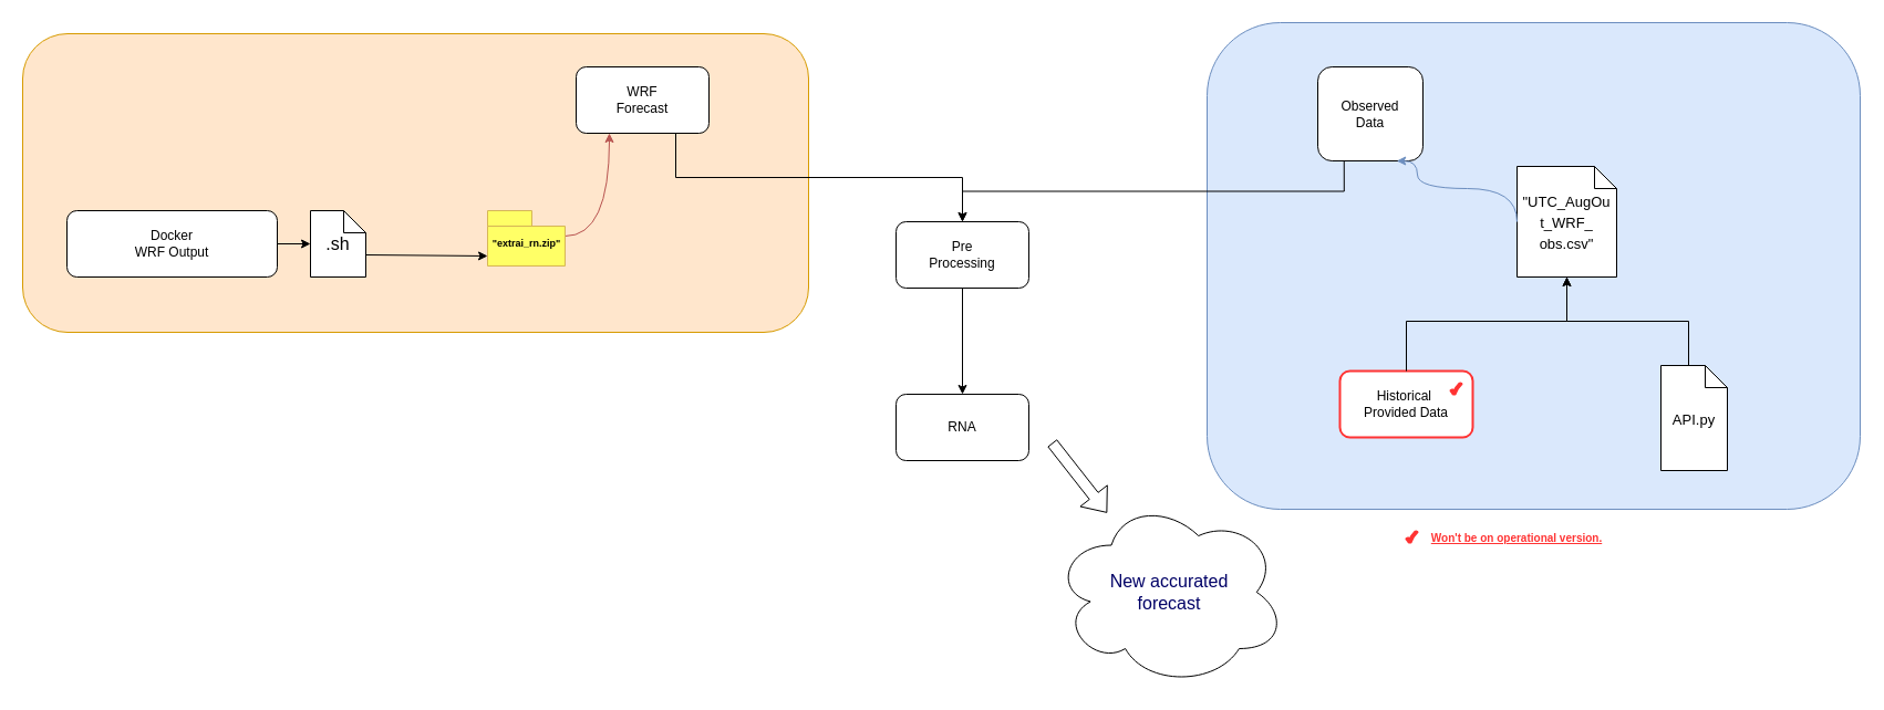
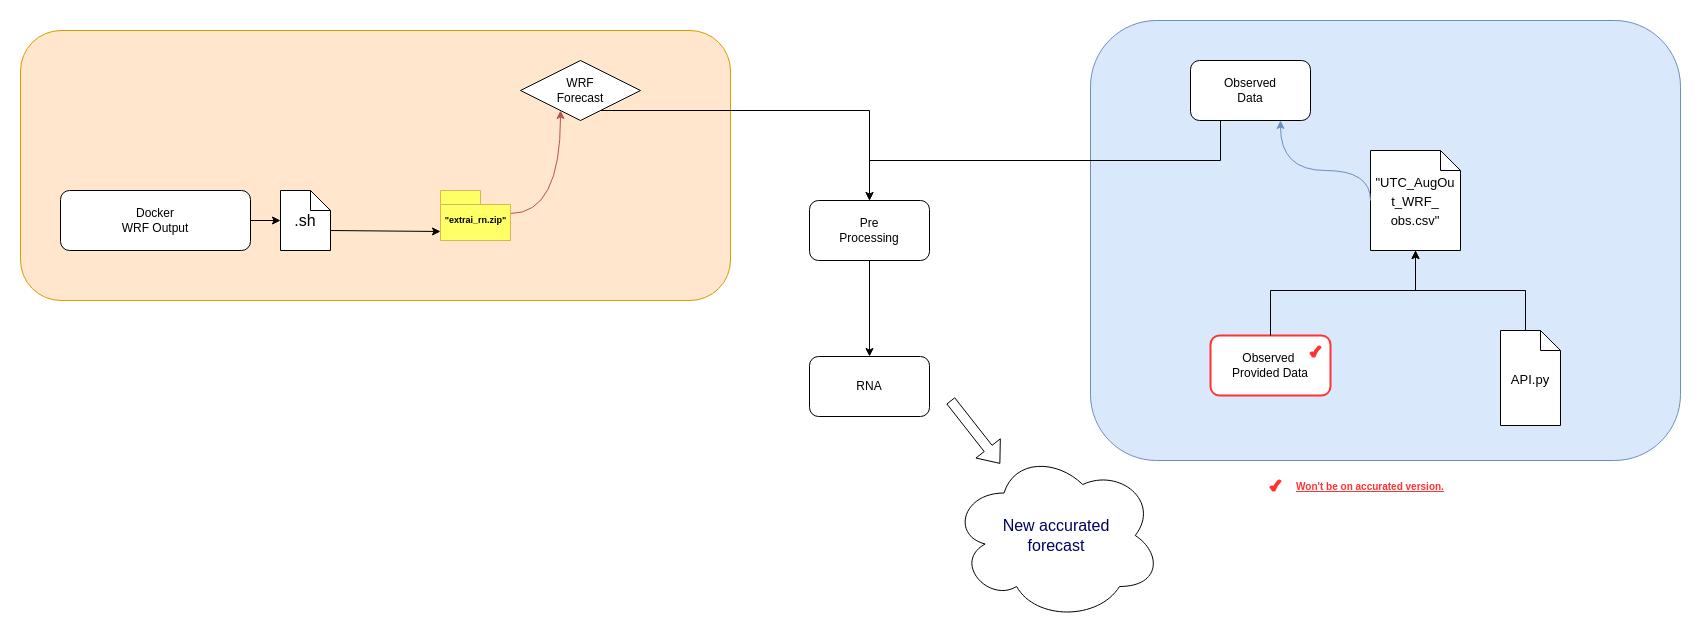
  <mxCell id="0" />
  <mxCell id="1" parent="0" />
  <mxCell id="2" value="" style="rounded=1;whiteSpace=wrap;html=1;fontSize=16;fillColor=#dae8fc;strokeColor=#6c8ebf;" vertex="1" parent="1"><mxGeometry x="1090" y="20" width="590" height="440" as="geometry" /></mxCell>
  <mxCell id="3" value="" style="rounded=1;whiteSpace=wrap;html=1;fontSize=16;fillColor=#ffe6cc;strokeColor=#d79b00;" vertex="1" parent="1"><mxGeometry x="20" y="30" width="710" height="270" as="geometry" /></mxCell>
- <mxCell id="4" style="edgeStyle=orthogonalEdgeStyle;rounded=0;orthogonalLoop=1;jettySize=auto;html=1;exitX=0.75;exitY=1;exitDx=0;exitDy=0;entryX=0.5;entryY=0;entryDx=0;entryDy=0;fontSize=16;fontColor=#000066;elbow=vertical;" edge="1" parent="1" source="6" target="9"><mxGeometry relative="1" as="geometry" /></mxCell>
+ <mxCell id="4" style="edgeStyle=orthogonalEdgeStyle;rounded=0;orthogonalLoop=1;jettySize=auto;html=1;exitX=0.75;exitY=1;exitDx=0;exitDy=0;entryX=0.5;entryY=0;entryDx=0;entryDy=0;fontSize=16;fontColor=#000066;elbow=vertical;endArrow=open;" edge="1" parent="1" source="6" target="9"><mxGeometry relative="1" as="geometry" /></mxCell>
  <mxCell id="5" style="edgeStyle=orthogonalEdgeStyle;rounded=0;orthogonalLoop=1;jettySize=auto;html=1;exitX=0.25;exitY=1;exitDx=0;exitDy=0;fontSize=16;fontColor=#000066;elbow=vertical;" edge="1" parent="1" source="7" target="9"><mxGeometry relative="1" as="geometry" /></mxCell>
- <mxCell id="6" value="WRF &lt;br&gt;Forecast" style="rounded=1;whiteSpace=wrap;html=1;" vertex="1" parent="1"><mxGeometry x="520" y="60" width="120" height="60" as="geometry" /></mxCell>
- <mxCell id="7" value="Observed &lt;br&gt;Data" style="rounded=1;whiteSpace=wrap;html=1;" vertex="1" parent="1"><mxGeometry x="1190" y="60" width="95" height="85" as="geometry" /></mxCell>
+ <mxCell id="6" value="WRF &lt;br&gt;Forecast" style="rhombus;whiteSpace=wrap;html=1;" vertex="1" parent="1"><mxGeometry x="520" y="60" width="120" height="60" as="geometry" /></mxCell>
+ <mxCell id="7" value="Observed &lt;br&gt;Data" style="rounded=1;whiteSpace=wrap;html=1;" vertex="1" parent="1"><mxGeometry x="1190" y="60" width="120" height="60" as="geometry" /></mxCell>
  <mxCell id="8" style="edgeStyle=none;rounded=0;orthogonalLoop=1;jettySize=auto;html=1;exitX=0.5;exitY=1;exitDx=0;exitDy=0;entryX=0.5;entryY=0;entryDx=0;entryDy=0;fontSize=16;fontColor=#000066;elbow=vertical;" edge="1" parent="1" source="9" target="10"><mxGeometry relative="1" as="geometry" /></mxCell>
  <mxCell id="9" value="Pre &lt;br&gt;Processing" style="rounded=1;whiteSpace=wrap;html=1;" vertex="1" parent="1"><mxGeometry x="809" y="200" width="120" height="60" as="geometry" /></mxCell>
  <mxCell id="10" value="RNA" style="rounded=1;whiteSpace=wrap;html=1;" vertex="1" parent="1"><mxGeometry x="809" y="356" width="120" height="60" as="geometry" /></mxCell>
  <mxCell id="11" value="" style="shape=flexArrow;endArrow=classic;html=1;rounded=0;" edge="1" parent="1" target="12"><mxGeometry width="50" height="50" relative="1" as="geometry"><mxPoint x="950" y="400" as="sourcePoint" /><mxPoint x="961" y="600" as="targetPoint" /></mxGeometry></mxCell>
  <mxCell id="12" value="&lt;font style=&quot;font-size: 16px&quot; color=&quot;#000066&quot;&gt;New accurated &lt;br&gt;forecast&lt;/font&gt;" style="ellipse;shape=cloud;whiteSpace=wrap;html=1;" vertex="1" parent="1"><mxGeometry x="951" y="450" width="210" height="170" as="geometry" /></mxCell>
  <mxCell id="13" style="edgeStyle=none;rounded=0;orthogonalLoop=1;jettySize=auto;html=1;exitX=0;exitY=0;exitDx=50;exitDy=40;exitPerimeter=0;entryX=0;entryY=0;entryDx=0;entryDy=41;entryPerimeter=0;fontSize=16;fontColor=#000066;elbow=vertical;" edge="1" parent="1" source="14" target="16"><mxGeometry relative="1" as="geometry" /></mxCell>
  <mxCell id="14" value="&lt;font color=&quot;#000000&quot;&gt;.sh&lt;/font&gt;" style="shape=note;size=20;whiteSpace=wrap;html=1;fontSize=16;fontColor=#000066;fillColor=#FFFFFF;" vertex="1" parent="1"><mxGeometry x="280" y="190" width="50" height="60" as="geometry" /></mxCell>
  <mxCell id="15" style="edgeStyle=orthogonalEdgeStyle;curved=1;rounded=0;orthogonalLoop=1;jettySize=auto;html=1;exitX=0;exitY=0;exitDx=70;exitDy=23;exitPerimeter=0;entryX=0.25;entryY=1;entryDx=0;entryDy=0;fontFamily=Helvetica;fontSize=9;fontColor=#000000;elbow=vertical;fillColor=#f8cecc;strokeColor=#b85450;" edge="1" parent="1" source="16" target="6"><mxGeometry relative="1" as="geometry" /></mxCell>
  <mxCell id="16" value="&lt;h1 style=&quot;font-size: 9px;&quot;&gt;&lt;font style=&quot;font-size: 9px;&quot; color=&quot;#000000&quot;&gt;&quot;extrai_rn.zip&quot;&lt;/font&gt;&lt;/h1&gt;" style="shape=folder;fontStyle=1;spacingTop=10;tabWidth=40;tabHeight=14;tabPosition=left;html=1;fontSize=9;fillColor=#FFFF66;strokeColor=#d6b656;" vertex="1" parent="1"><mxGeometry x="440" y="190" width="70" height="50" as="geometry" /></mxCell>
  <mxCell id="17" style="edgeStyle=none;rounded=0;orthogonalLoop=1;jettySize=auto;html=1;exitX=1;exitY=0.5;exitDx=0;exitDy=0;fontSize=16;fontColor=#000066;elbow=vertical;entryX=0;entryY=0.5;entryDx=0;entryDy=0;entryPerimeter=0;" edge="1" parent="1" source="18" target="14"><mxGeometry relative="1" as="geometry"><mxPoint x="280" y="220" as="targetPoint" /></mxGeometry></mxCell>
  <mxCell id="18" value="Docker &lt;br&gt;WRF Output" style="rounded=1;whiteSpace=wrap;html=1;" vertex="1" parent="1"><mxGeometry x="60" y="190" width="190" height="60" as="geometry" /></mxCell>
  <mxCell id="19" style="edgeStyle=none;rounded=0;orthogonalLoop=1;jettySize=auto;html=1;exitX=1;exitY=0.5;exitDx=0;exitDy=0;fontSize=16;fontColor=#000066;elbow=vertical;" edge="1" parent="1" source="18" target="18"><mxGeometry relative="1" as="geometry" /></mxCell>
  <mxCell id="20" style="edgeStyle=elbowEdgeStyle;rounded=0;orthogonalLoop=1;jettySize=auto;html=1;exitX=0;exitY=0;exitDx=25;exitDy=0;exitPerimeter=0;entryX=0.5;entryY=1;entryDx=0;entryDy=0;entryPerimeter=0;fontFamily=Helvetica;fontSize=13;fontColor=#000000;elbow=vertical;" edge="1" parent="1" source="23" target="21"><mxGeometry relative="1" as="geometry"><Array as="points"><mxPoint x="1470" y="290" /></Array></mxGeometry></mxCell>
  <mxCell id="21" value="&lt;font color=&quot;#000000&quot; style=&quot;font-size: 13px ; line-height: 1.1&quot;&gt;&quot;UTC_AugOu&lt;br&gt;t_WRF_&lt;br&gt;obs.csv&quot;&lt;/font&gt;" style="shape=note;size=20;html=1;fontSize=16;fontColor=#000066;fillColor=#FFFFFF;whiteSpace=wrap;" vertex="1" parent="1"><mxGeometry x="1370" y="150" width="90" height="100" as="geometry" /></mxCell>
- <mxCell id="22" value="Historical&amp;nbsp;&lt;br&gt;Provided Data" style="rounded=1;whiteSpace=wrap;html=1;fillColor=default;strokeColor=#FF3333;strokeWidth=2;" vertex="1" parent="1"><mxGeometry x="1210" y="335" width="120" height="60" as="geometry" /></mxCell>
+ <mxCell id="22" value="Observed&amp;nbsp;&lt;br&gt;Provided Data" style="rounded=1;whiteSpace=wrap;html=1;fillColor=default;strokeColor=#FF3333;strokeWidth=2;" vertex="1" parent="1"><mxGeometry x="1210" y="335" width="120" height="60" as="geometry" /></mxCell>
  <mxCell id="23" value="&lt;font color=&quot;#000000&quot;&gt;&lt;span style=&quot;font-size: 13px&quot;&gt;API.py&lt;/span&gt;&lt;/font&gt;" style="shape=note;size=20;html=1;fontSize=16;fontColor=#000066;fillColor=#FFFFFF;whiteSpace=wrap;" vertex="1" parent="1"><mxGeometry x="1500" y="330" width="60" height="95" as="geometry" /></mxCell>
  <mxCell id="24" style="edgeStyle=elbowEdgeStyle;rounded=0;orthogonalLoop=1;jettySize=auto;html=1;entryX=0.5;entryY=1;entryDx=0;entryDy=0;fontFamily=Helvetica;fontSize=13;fontColor=#000000;elbow=vertical;exitX=0.5;exitY=0;exitDx=0;exitDy=0;entryPerimeter=0;" edge="1" parent="1" source="22" target="21"><mxGeometry relative="1" as="geometry"><mxPoint x="1415" y="260" as="targetPoint" /><Array as="points"><mxPoint x="1350" y="290" /></Array></mxGeometry></mxCell>
  <mxCell id="25" style="edgeStyle=orthogonalEdgeStyle;curved=1;rounded=0;orthogonalLoop=1;jettySize=auto;html=1;fontFamily=Helvetica;fontSize=9;fontColor=#000000;elbow=vertical;fillColor=#dae8fc;strokeColor=#6c8ebf;entryX=0.75;entryY=1;entryDx=0;entryDy=0;exitX=0;exitY=0.5;exitDx=0;exitDy=0;exitPerimeter=0;" edge="1" parent="1" source="21" target="7"><mxGeometry relative="1" as="geometry"><mxPoint x="1280" y="233" as="sourcePoint" /><mxPoint x="1330" y="150" as="targetPoint" /><Array as="points"><mxPoint x="1370" y="170" /><mxPoint x="1280" y="170" /></Array></mxGeometry></mxCell>
  <mxCell id="26" value="" style="verticalLabelPosition=bottom;verticalAlign=top;html=1;shape=mxgraph.basic.tick;fontFamily=Helvetica;fontSize=13;fontColor=#000000;strokeColor=#FF3333;strokeWidth=2;fillColor=#FF3333;gradientColor=none;" vertex="1" parent="1"><mxGeometry x="1310" y="346" width="10" height="10" as="geometry" /></mxCell>
  <mxCell id="27" value="" style="verticalLabelPosition=bottom;verticalAlign=top;html=1;shape=mxgraph.basic.tick;fontFamily=Helvetica;fontSize=13;fontColor=#000000;strokeColor=#FF3333;strokeWidth=2;fillColor=#FF3333;gradientColor=none;" vertex="1" parent="1"><mxGeometry x="1270" y="480" width="10" height="10" as="geometry" /></mxCell>
- <mxCell id="28" value="&lt;font style=&quot;font-size: 10px&quot; color=&quot;#ff3333&quot;&gt;&lt;u&gt;&lt;b&gt;Won't be on operational version.&lt;/b&gt;&lt;/u&gt;&lt;/font&gt;" style="rounded=0;whiteSpace=wrap;html=1;fontFamily=Helvetica;fontSize=13;fontColor=#000000;strokeColor=none;strokeWidth=2;fillColor=none;gradientColor=none;" vertex="1" parent="1"><mxGeometry x="1270" y="455" width="200" height="60" as="geometry" /></mxCell>
+ <mxCell id="28" value="&lt;font style=&quot;font-size: 10px&quot; color=&quot;#ff3333&quot;&gt;&lt;u&gt;&lt;b&gt;Won't be on accurated version.&lt;/b&gt;&lt;/u&gt;&lt;/font&gt;" style="rounded=0;whiteSpace=wrap;html=1;fontFamily=Helvetica;fontSize=13;fontColor=#000000;strokeColor=none;strokeWidth=2;fillColor=none;gradientColor=none;" vertex="1" parent="1"><mxGeometry x="1270" y="455" width="200" height="60" as="geometry" /></mxCell>
